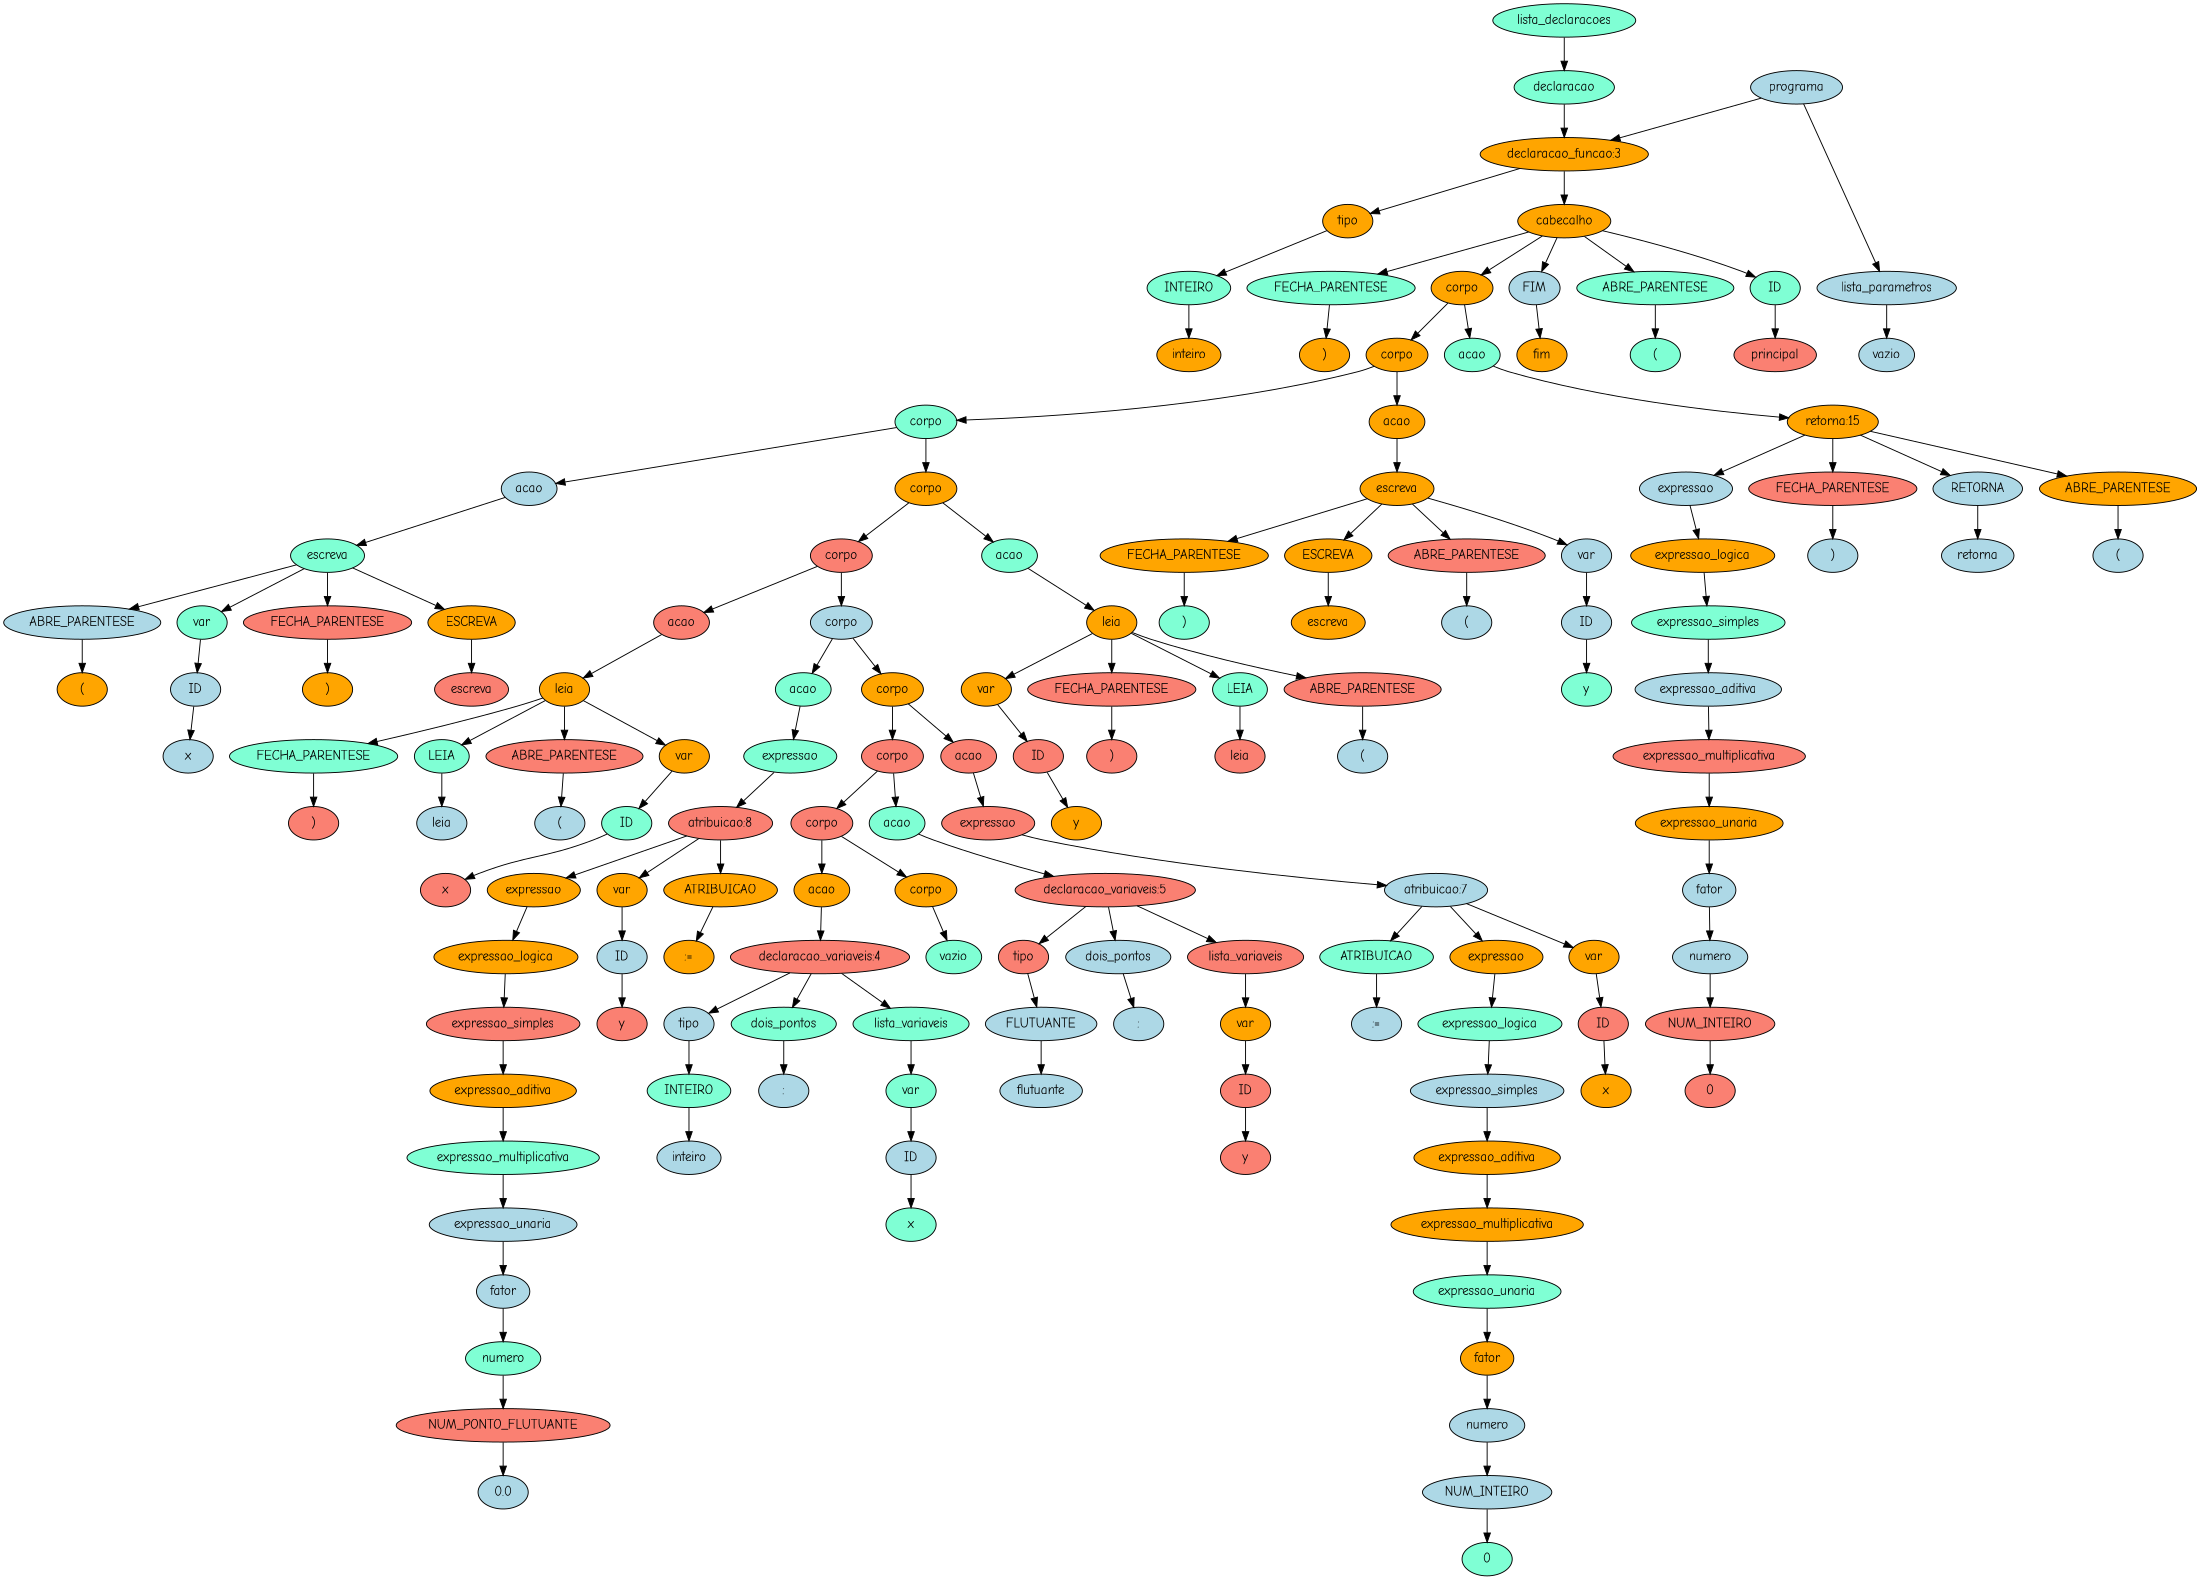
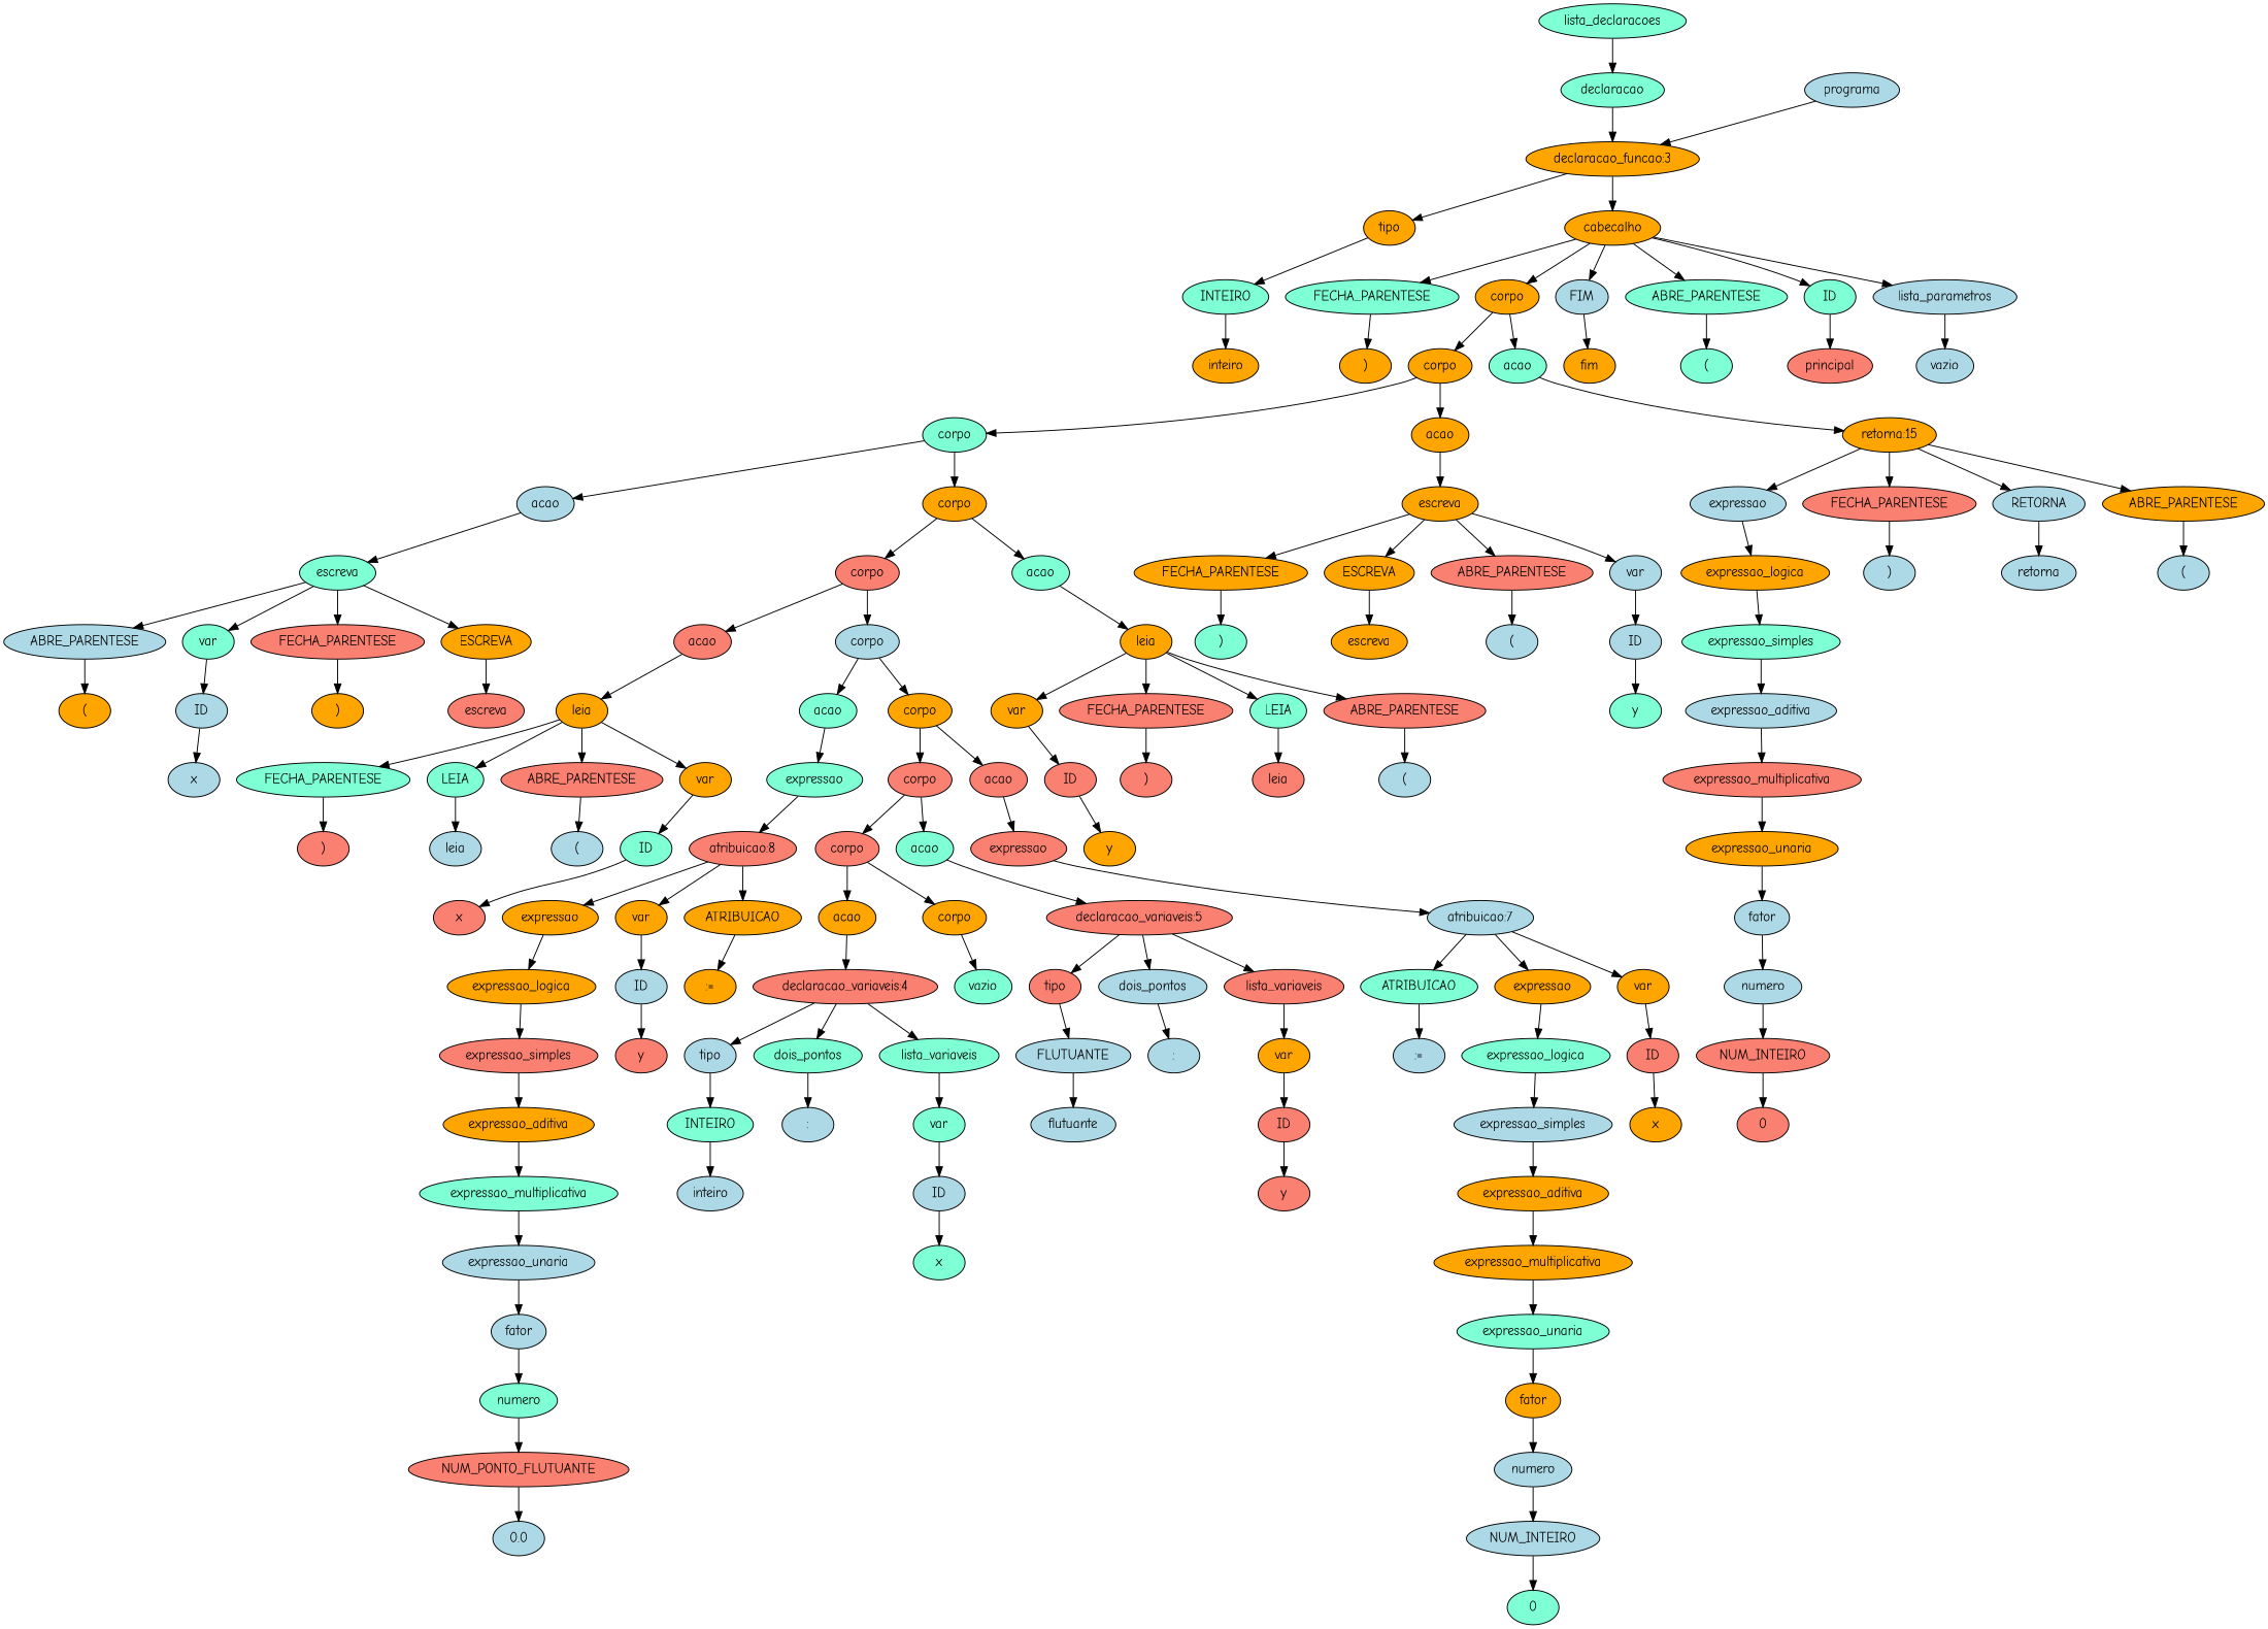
  digraph {
    fontname="Comic Neue"
    node [fillcolor=orange fontname="Comic Neue" style=filled]
    edge [fontname="Comic Neue"]
    n1 [fillcolor=lightblue label=programa]
    n2 [label="declaracao_funcao:3"]
    n3 [fillcolor=aquamarine label=lista_declaracoes]
    n4 [fillcolor=aquamarine label=declaracao]
    n5 [label=tipo]
    n6 [label=cabecalho]
    n7 [fillcolor=aquamarine label=INTEIRO]
    n8 [fillcolor=aquamarine label=ID]
    n9 [fillcolor=aquamarine label=ABRE_PARENTESE]
    n10 [fillcolor=lightblue label=lista_parametros]
    n11 [fillcolor=aquamarine label=FECHA_PARENTESE]
    n12 [label=corpo]
    n13 [fillcolor=lightblue label=FIM]
    n14 [label=inteiro]
    n15 [fillcolor=salmon label=principal]
    n16 [fillcolor=aquamarine label="("]
    n17 [fillcolor=lightblue label=vazio]
    n18 [label=")"]
    n19 [label=corpo]
    n20 [fillcolor=aquamarine label=acao]
    n21 [label=fim]
    n22 [fillcolor=aquamarine label=corpo]
    n23 [label=acao]
    n24 [label="retorna:15"]
    n25 [label=corpo]
    n26 [fillcolor=lightblue label=acao]
    n27 [label=escreva]
    n28 [fillcolor=salmon label=corpo]
    n29 [fillcolor=aquamarine label=acao]
    n30 [fillcolor=aquamarine label=escreva]
    n31 [fillcolor=lightblue label=corpo]
    n32 [fillcolor=salmon label=acao]
    n33 [label=leia]
    n34 [label=corpo]
    n35 [fillcolor=aquamarine label=acao]
    n36 [label=leia]
    n37 [fillcolor=salmon label=corpo]
    n38 [fillcolor=salmon label=acao]
    n39 [fillcolor=aquamarine label=expressao]
    n40 [fillcolor=salmon label=corpo]
    n41 [fillcolor=aquamarine label=acao]
    n42 [fillcolor=salmon label=expressao]
    n43 [label=corpo]
    n44 [label=acao]
    n45 [fillcolor=salmon label="declaracao_variaveis:5"]
    n46 [fillcolor=aquamarine label=vazio]
    n47 [fillcolor=salmon label="declaracao_variaveis:4"]
    n48 [fillcolor=lightblue label=tipo]
    n49 [fillcolor=aquamarine label=dois_pontos]
    n50 [fillcolor=aquamarine label=lista_variaveis]
    n51 [fillcolor=aquamarine label=INTEIRO]
    n52 [fillcolor=lightblue label=":"]
    n53 [fillcolor=aquamarine label=var]
    n54 [fillcolor=lightblue label=inteiro]
    n55 [fillcolor=lightblue label=ID]
    n56 [fillcolor=aquamarine label=x]
    n57 [fillcolor=salmon label=tipo]
    n58 [fillcolor=lightblue label=dois_pontos]
    n59 [fillcolor=salmon label=lista_variaveis]
    n60 [fillcolor=lightblue label=FLUTUANTE]
    n61 [fillcolor=lightblue label=":"]
    n62 [label=var]
    n63 [fillcolor=lightblue label=flutuante]
    n64 [fillcolor=salmon label=ID]
    n65 [fillcolor=salmon label=y]
    n66 [fillcolor=lightblue label="atribuicao:7"]
    n67 [label=var]
    n68 [fillcolor=aquamarine label=ATRIBUICAO]
    n69 [label=expressao]
    n70 [fillcolor=salmon label=ID]
    n71 [fillcolor=lightblue label=":="]
    n72 [fillcolor=aquamarine label=expressao_logica]
    n73 [label=x]
    n74 [fillcolor=lightblue label=expressao_simples]
    n75 [label=expressao_aditiva]
    n76 [label=expressao_multiplicativa]
    n77 [fillcolor=aquamarine label=expressao_unaria]
    n78 [label=fator]
    n79 [fillcolor=lightblue label=numero]
    n80 [fillcolor=lightblue label=NUM_INTEIRO]
    n81 [fillcolor=aquamarine label=0]
    n82 [fillcolor=salmon label="atribuicao:8"]
    n83 [label=var]
    n84 [label=ATRIBUICAO]
    n85 [label=expressao]
    n86 [fillcolor=lightblue label=ID]
    n87 [label=":="]
    n88 [label=expressao_logica]
    n89 [fillcolor=salmon label=y]
    n90 [fillcolor=salmon label=expressao_simples]
    n91 [label=expressao_aditiva]
    n92 [fillcolor=aquamarine label=expressao_multiplicativa]
    n93 [fillcolor=lightblue label=expressao_unaria]
    n94 [fillcolor=lightblue label=fator]
    n95 [fillcolor=aquamarine label=numero]
    n96 [fillcolor=salmon label=NUM_PONTO_FLUTUANTE]
    n97 [fillcolor=lightblue label=0.0]
    n98 [fillcolor=aquamarine label=LEIA]
    n99 [fillcolor=salmon label=ABRE_PARENTESE]
    n100 [label=var]
    n101 [fillcolor=aquamarine label=FECHA_PARENTESE]
    n102 [fillcolor=lightblue label=leia]
    n103 [fillcolor=lightblue label="("]
    n104 [fillcolor=aquamarine label=ID]
    n105 [fillcolor=salmon label=")"]
    n106 [fillcolor=salmon label=x]
    n107 [fillcolor=aquamarine label=LEIA]
    n108 [fillcolor=salmon label=ABRE_PARENTESE]
    n109 [label=var]
    n110 [fillcolor=salmon label=FECHA_PARENTESE]
    n111 [fillcolor=salmon label=leia]
    n112 [fillcolor=lightblue label="("]
    n113 [fillcolor=salmon label=ID]
    n114 [fillcolor=salmon label=")"]
    n115 [label=y]
    n116 [label=ESCREVA]
    n117 [fillcolor=lightblue label=ABRE_PARENTESE]
    n118 [fillcolor=aquamarine label=var]
    n119 [fillcolor=salmon label=FECHA_PARENTESE]
    n120 [fillcolor=salmon label=escreva]
    n121 [label="("]
    n122 [fillcolor=lightblue label=ID]
    n123 [label=")"]
    n124 [fillcolor=lightblue label=x]
    n125 [label=ESCREVA]
    n126 [fillcolor=salmon label=ABRE_PARENTESE]
    n127 [fillcolor=lightblue label=var]
    n128 [label=FECHA_PARENTESE]
    n129 [label=escreva]
    n130 [fillcolor=lightblue label="("]
    n131 [fillcolor=lightblue label=ID]
    n132 [fillcolor=aquamarine label=")"]
    n133 [fillcolor=aquamarine label=y]
    n134 [fillcolor=lightblue label=RETORNA]
    n135 [label=ABRE_PARENTESE]
    n136 [fillcolor=lightblue label=expressao]
    n137 [fillcolor=salmon label=FECHA_PARENTESE]
    n138 [fillcolor=lightblue label=retorna]
    n139 [fillcolor=lightblue label="("]
    n140 [label=expressao_logica]
    n141 [fillcolor=lightblue label=")"]
    n142 [fillcolor=aquamarine label=expressao_simples]
    n143 [fillcolor=lightblue label=expressao_aditiva]
    n144 [fillcolor=salmon label=expressao_multiplicativa]
    n145 [label=expressao_unaria]
    n146 [fillcolor=lightblue label=fator]
    n147 [fillcolor=lightblue label=numero]
    n148 [fillcolor=salmon label=NUM_INTEIRO]
    n149 [fillcolor=salmon label=0]
    n1 -> n2
    n2 -> n5
    n2 -> n6
    n3 -> n4
    n4 -> n2
    n5 -> n7
    n6 -> n8
    n6 -> n9
-   n1 -> n10
+   n6 -> n10
    n6 -> n11
    n6 -> n12
    n6 -> n13
    n7 -> n14
    n8 -> n15
    n9 -> n16
    n10 -> n17
    n11 -> n18
    n12 -> n19
    n12 -> n20
    n13 -> n21
    n19 -> n22
    n19 -> n23
    n20 -> n24
    n22 -> n25
    n22 -> n26
    n23 -> n27
    n24 -> n134
    n24 -> n135
    n24 -> n136
    n24 -> n137
    n25 -> n28
    n25 -> n29
    n26 -> n30
    n27 -> n125
    n27 -> n126
    n27 -> n127
    n27 -> n128
    n28 -> n31
    n28 -> n32
    n29 -> n33
    n30 -> n116
    n30 -> n117
    n30 -> n118
    n30 -> n119
    n31 -> n34
    n31 -> n35
    n32 -> n36
    n33 -> n107
    n33 -> n108
    n33 -> n109
    n33 -> n110
    n34 -> n37
    n34 -> n38
    n35 -> n39
    n36 -> n98
    n36 -> n99
    n36 -> n100
    n36 -> n101
    n37 -> n40
    n37 -> n41
    n38 -> n42
    n39 -> n82
    n40 -> n43
    n40 -> n44
    n41 -> n45
    n42 -> n66
    n43 -> n46
    n44 -> n47
    n45 -> n57
    n45 -> n58
    n45 -> n59
    n47 -> n48
    n47 -> n49
    n47 -> n50
    n48 -> n51
    n49 -> n52
    n50 -> n53
    n51 -> n54
    n53 -> n55
    n55 -> n56
    n57 -> n60
    n58 -> n61
    n59 -> n62
    n60 -> n63
    n62 -> n64
    n64 -> n65
    n66 -> n67
    n66 -> n68
    n66 -> n69
    n67 -> n70
    n68 -> n71
    n69 -> n72
    n70 -> n73
    n72 -> n74
    n74 -> n75
    n75 -> n76
    n76 -> n77
    n77 -> n78
    n78 -> n79
    n79 -> n80
    n80 -> n81
    n82 -> n83
    n82 -> n84
    n82 -> n85
    n83 -> n86
    n84 -> n87
    n85 -> n88
    n86 -> n89
    n88 -> n90
    n90 -> n91
    n91 -> n92
    n92 -> n93
    n93 -> n94
    n94 -> n95
    n95 -> n96
    n96 -> n97
    n98 -> n102
    n99 -> n103
    n100 -> n104
    n101 -> n105
    n104 -> n106
    n107 -> n111
    n108 -> n112
    n109 -> n113
    n110 -> n114
    n113 -> n115
    n116 -> n120
    n117 -> n121
    n118 -> n122
    n119 -> n123
    n122 -> n124
    n125 -> n129
    n126 -> n130
    n127 -> n131
    n128 -> n132
    n131 -> n133
    n134 -> n138
    n135 -> n139
    n136 -> n140
    n137 -> n141
    n140 -> n142
    n142 -> n143
    n143 -> n144
    n144 -> n145
    n145 -> n146
    n146 -> n147
    n147 -> n148
    n148 -> n149
  }
